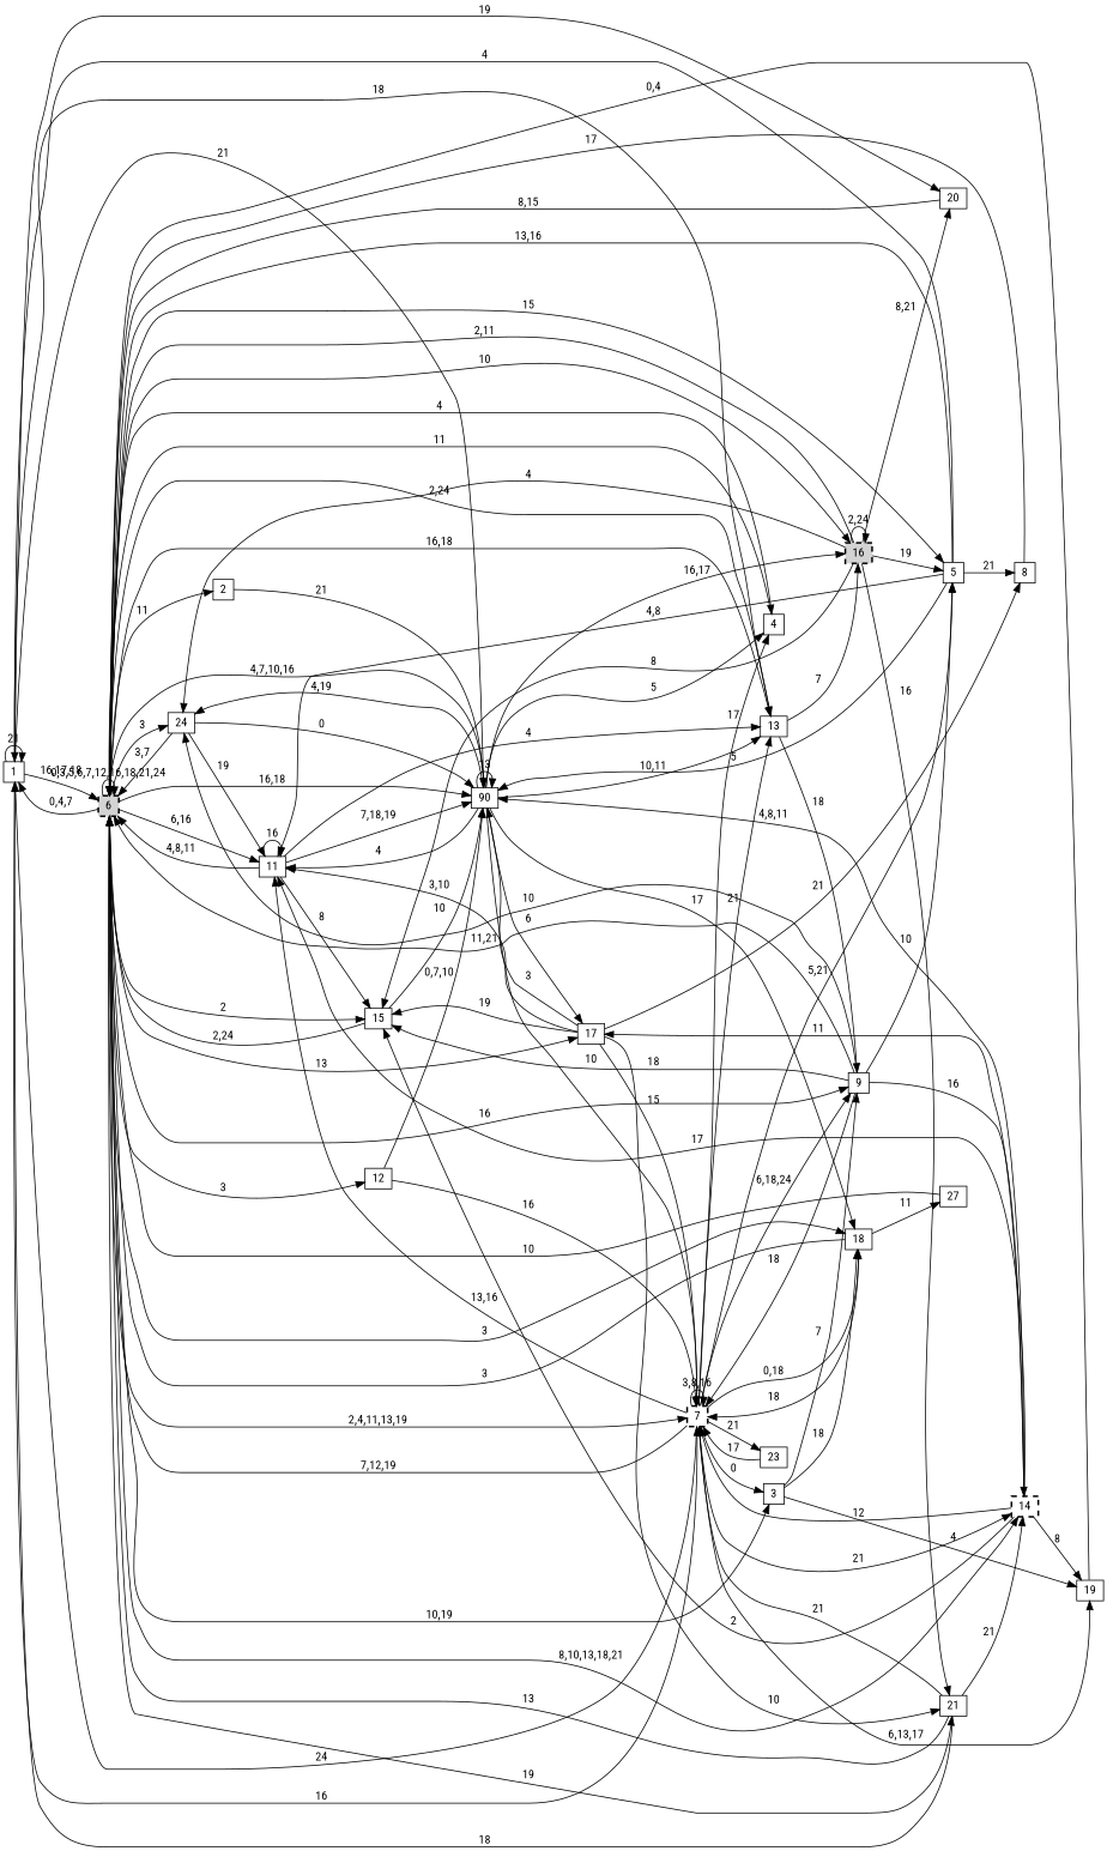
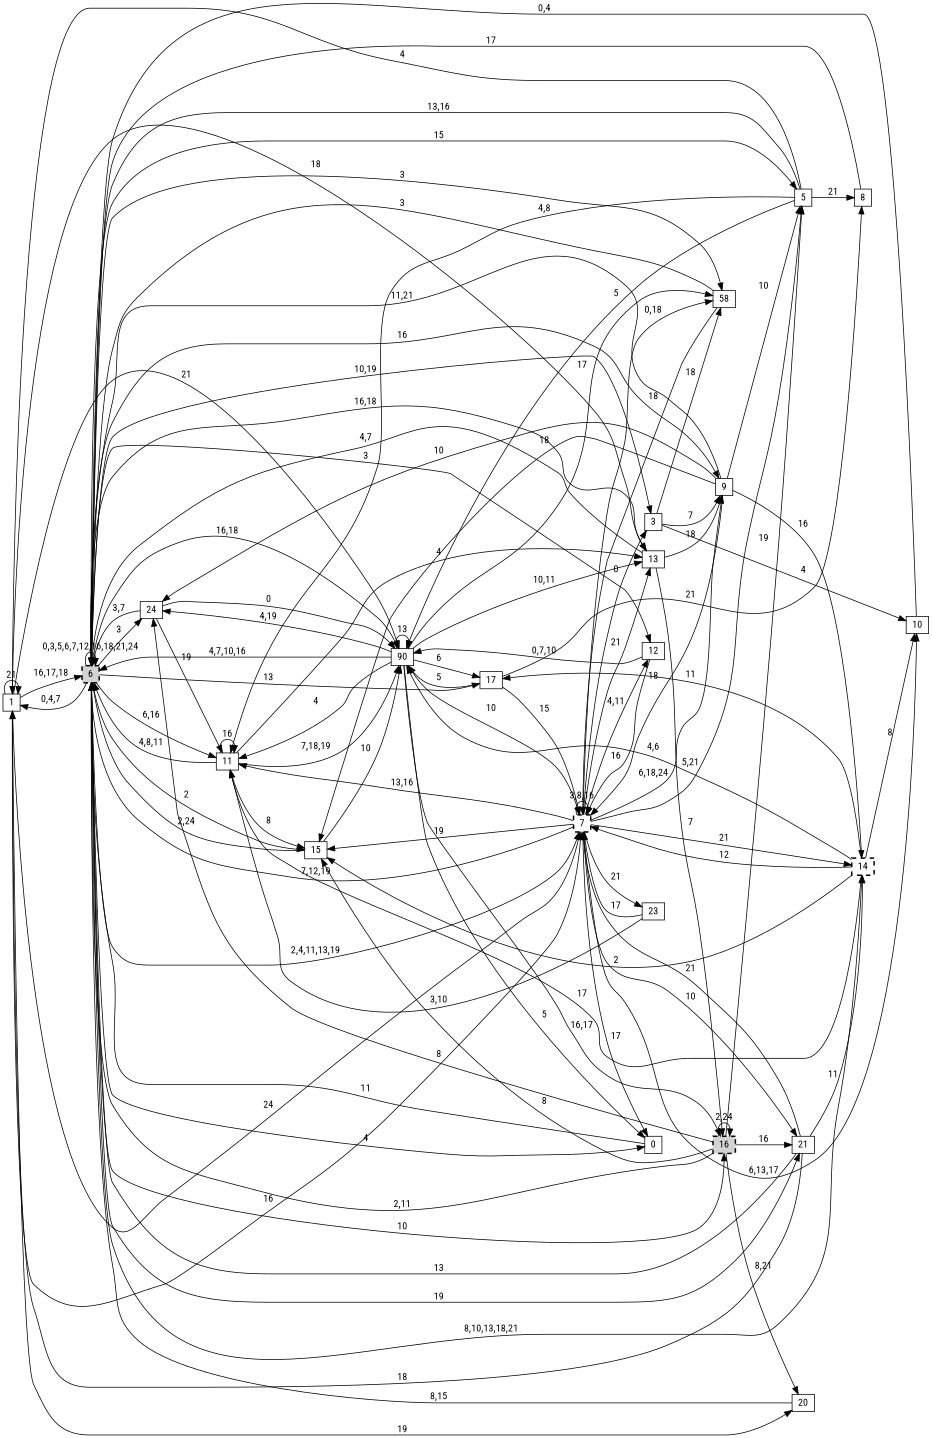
  digraph {
    fontname="Roboto Condensed"
    rankdir=LR
    node [fontname="Roboto Condensed" shape=box]
    edge [fontname="Roboto Condensed"]
    n1 [height=0.1 label=1 width=0.1]
    n2 [height=0.1 label=6 style="filled,bold,dashed" width=0.1]
    n3 [height=0.1 label=7 style="bold,dashed" width=0.1]
    n4 [height=0.1 label=90 width=0.1]
    n5 [height=0.1 label=13 width=0.1]
    n6 [height=0.1 label=20 width=0.1]
-   n7 [height=0.1 label=2 width=0.1]
    n8 [height=0.1 label=3 width=0.1]
    n9 [height=0.1 label=9 width=0.1]
-   n10 [height=0.1 label=18 width=0.1]
-   n11 [height=0.1 label=4 width=0.1]
+   n10 [height=0.1 label=58 width=0.1]
+   n11 [height=0.1 label=0 width=0.1]
    n12 [height=0.1 label=5 width=0.1]
    n13 [height=0.1 label=11 width=0.1]
    n14 [height=0.1 label=12 width=0.1]
    n15 [height=0.1 label=14 style="bold,dashed" width=0.1]
    n16 [height=0.1 label=15 width=0.1]
    n17 [height=0.1 label=16 style="filled,bold,dashed" width=0.1]
    n18 [height=0.1 label=17 width=0.1]
    n19 [height=0.1 label=21 width=0.1]
    n20 [height=0.1 label=24 width=0.1]
-   n21 [height=0.1 label=19 width=0.1]
+   n21 [height=0.1 label=10 width=0.1]
    n22 [height=0.1 label=23 width=0.1]
    n23 [height=0.1 label=8 width=0.1]
-   n24 [height=0.1 label=27 width=0.1]
    n1 -> n1 [label=21]
    n1 -> n2 [label="16,17,18"]
    n1 -> n3 [label=16]
    n1 -> n4 [label=21]
    n1 -> n5 [label=18]
    n1 -> n6 [label=19]
    n2 -> n1 [label="0,4,7"]
    n2 -> n2 [label="0,3,5,6,7,12,16,18,21,24"]
    n2 -> n3 [label="2,4,11,13,19"]
    n2 -> n4 [label="16,18"]
    n2 -> n5 [label="16,18"]
-   n2 -> n7 [label=11]
    n2 -> n8 [label="10,19"]
    n2 -> n9 [label=16]
    n2 -> n10 [label=3]
    n2 -> n11 [label=4]
    n2 -> n12 [label=15]
    n2 -> n13 [label="6,16"]
    n2 -> n14 [label=3]
    n2 -> n15 [label="8,10,13,18,21"]
    n2 -> n16 [label=2]
    n2 -> n17 [label=10]
    n2 -> n18 [label=13]
    n2 -> n19 [label=19]
    n2 -> n20 [label=3]
    n3 -> n1 [label=24]
    n3 -> n2 [label="7,12,19"]
    n3 -> n3 [label="3,8,16"]
    n3 -> n5 [label=21]
    n3 -> n8 [label=0]
    n3 -> n9 [label="6,18,24"]
    n3 -> n10 [label="0,18"]
    n3 -> n11 [label=17]
    n3 -> n12 [label="5,21"]
    n3 -> n13 [label="13,16"]
+   n3 -> n14 [label="4,11"]
    n3 -> n15 [label=21]
-   n18 -> n16 [label=19]
-   n18 -> n19 [label=10]
+   n3 -> n16 [label=19]
+   n3 -> n19 [label=10]
    n3 -> n21 [label="6,13,17"]
    n3 -> n22 [label=21]
    n4 -> n2 [label="4,7,10,16"]
    n4 -> n3 [label=10]
    n4 -> n4 [label=13]
    n4 -> n5 [label="10,11"]
    n4 -> n10 [label=17]
    n4 -> n11 [label=5]
    n4 -> n13 [label=4]
    n4 -> n17 [label="16,17"]
    n4 -> n18 [label=6]
    n4 -> n20 [label="4,19"]
-   n5 -> n2 [label="2,24"]
+   n5 -> n2 [label="4,7"]
    n5 -> n9 [label=18]
    n5 -> n17 [label=7]
    n6 -> n2 [label="8,15"]
-   n7 -> n4 [label=21]
    n8 -> n9 [label=7]
    n8 -> n10 [label=18]
    n8 -> n21 [label=4]
    n9 -> n2 [label="11,21"]
    n9 -> n3 [label=18]
    n9 -> n12 [label=10]
    n9 -> n15 [label=16]
    n9 -> n16 [label=18]
    n9 -> n20 [label=10]
    n10 -> n2 [label=3]
    n10 -> n3 [label=18]
-   n10 -> n24 [label=11]
    n11 -> n2 [label=11]
    n12 -> n1 [label=4]
    n12 -> n2 [label="13,16"]
    n12 -> n4 [label=5]
    n12 -> n13 [label="4,8"]
    n12 -> n23 [label=21]
    n13 -> n2 [label="4,8,11"]
    n13 -> n4 [label="7,18,19"]
    n13 -> n5 [label=4]
    n13 -> n13 [label=16]
    n13 -> n16 [label=8]
    n14 -> n3 [label=16]
    n14 -> n4 [label="0,7,10"]
    n15 -> n3 [label=12]
-   n15 -> n4 [label="4,8,11"]
+   n15 -> n4 [label="4,6"]
    n15 -> n13 [label=17]
    n15 -> n16 [label=2]
    n15 -> n18 [label=11]
    n15 -> n21 [label=8]
    n16 -> n2 [label="2,24"]
    n16 -> n4 [label=10]
    n17 -> n2 [label="2,11"]
    n17 -> n6 [label="8,21"]
    n17 -> n12 [label=19]
    n17 -> n16 [label=8]
    n17 -> n17 [label="2,24"]
    n17 -> n19 [label=16]
-   n17 -> n20 [label=4]
+   n17 -> n20 [label=8]
    n18 -> n3 [label=15]
-   n18 -> n4 [label=3]
-   n18 -> n13 [label="3,10"]
+   n18 -> n4 [label=5]
+   n22 -> n13 [label="3,10"]
    n18 -> n23 [label=21]
    n19 -> n1 [label=18]
    n19 -> n2 [label=13]
    n19 -> n3 [label=21]
-   n19 -> n15 [label=21]
+   n19 -> n15 [label=11]
    n20 -> n2 [label="3,7"]
    n20 -> n4 [label=0]
    n20 -> n13 [label=19]
    n21 -> n2 [label="0,4"]
    n22 -> n3 [label=17]
    n23 -> n2 [label=17]
-   n24 -> n2 [label=10]
  }
